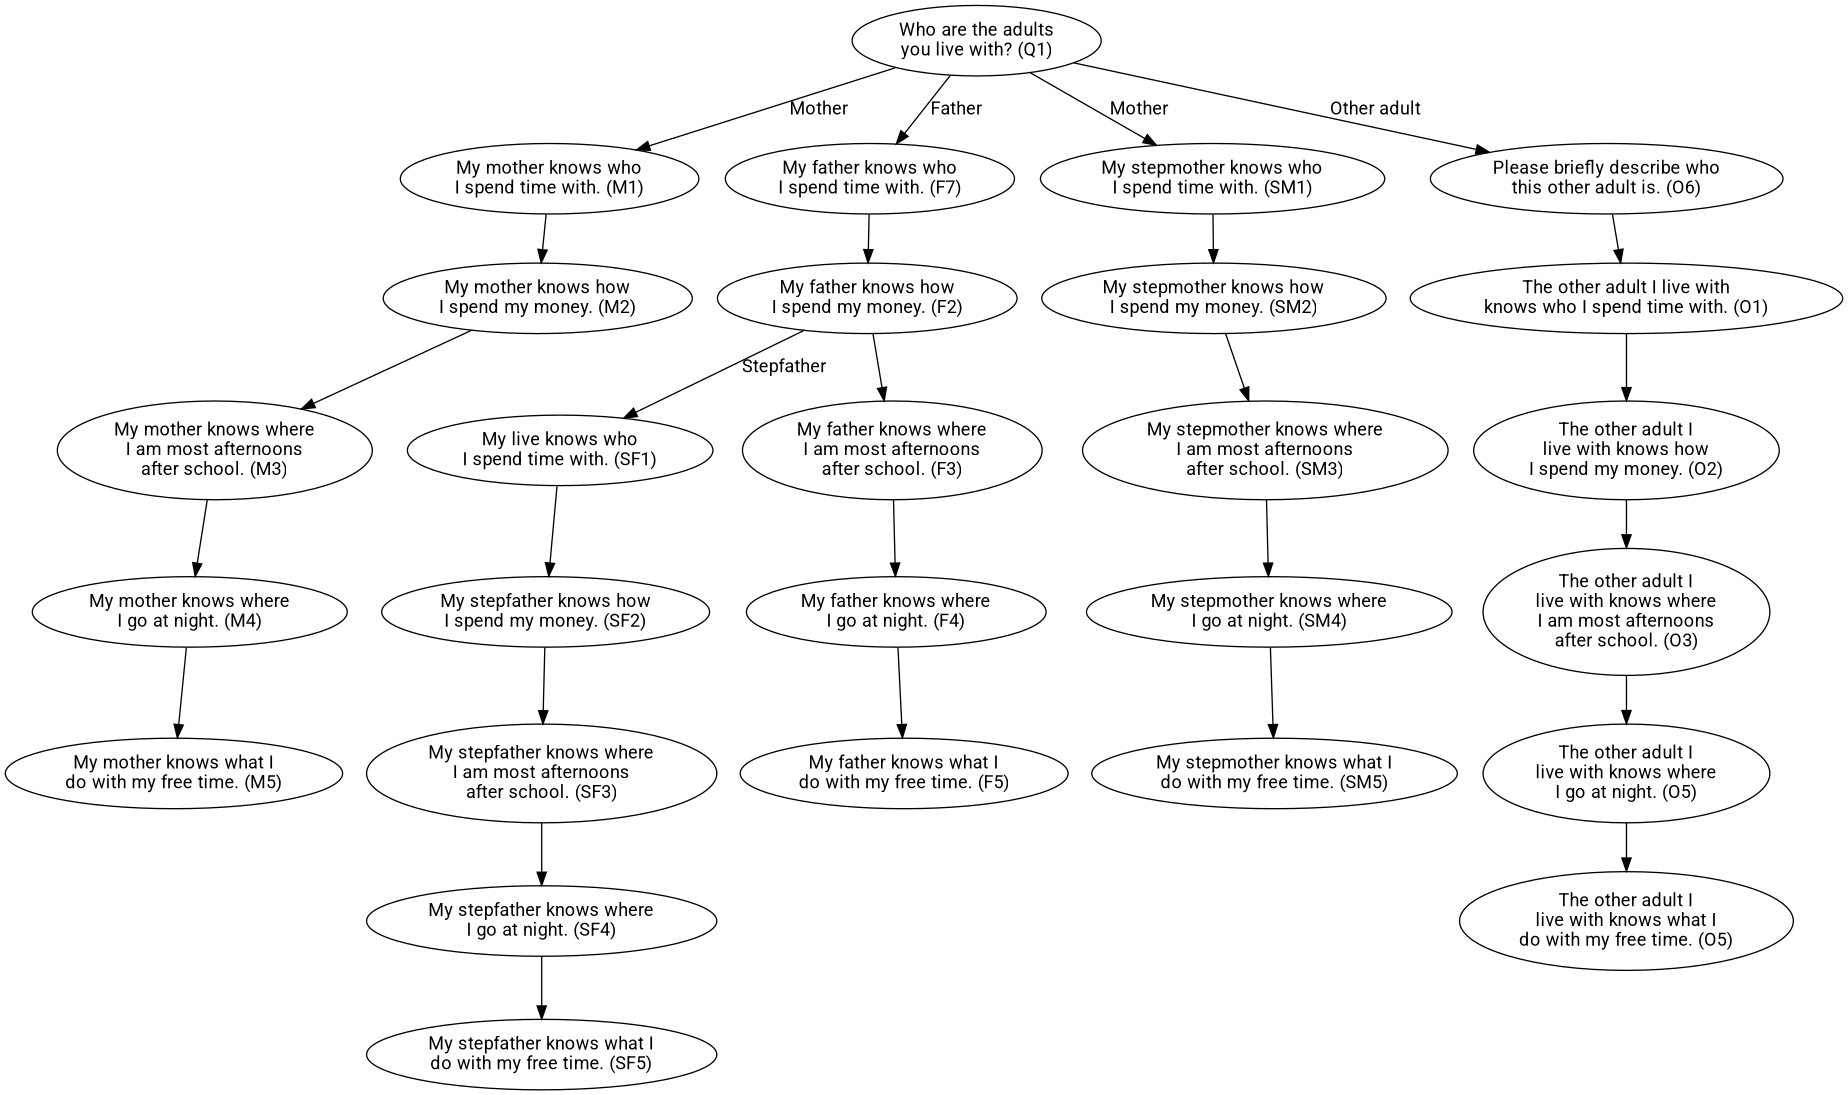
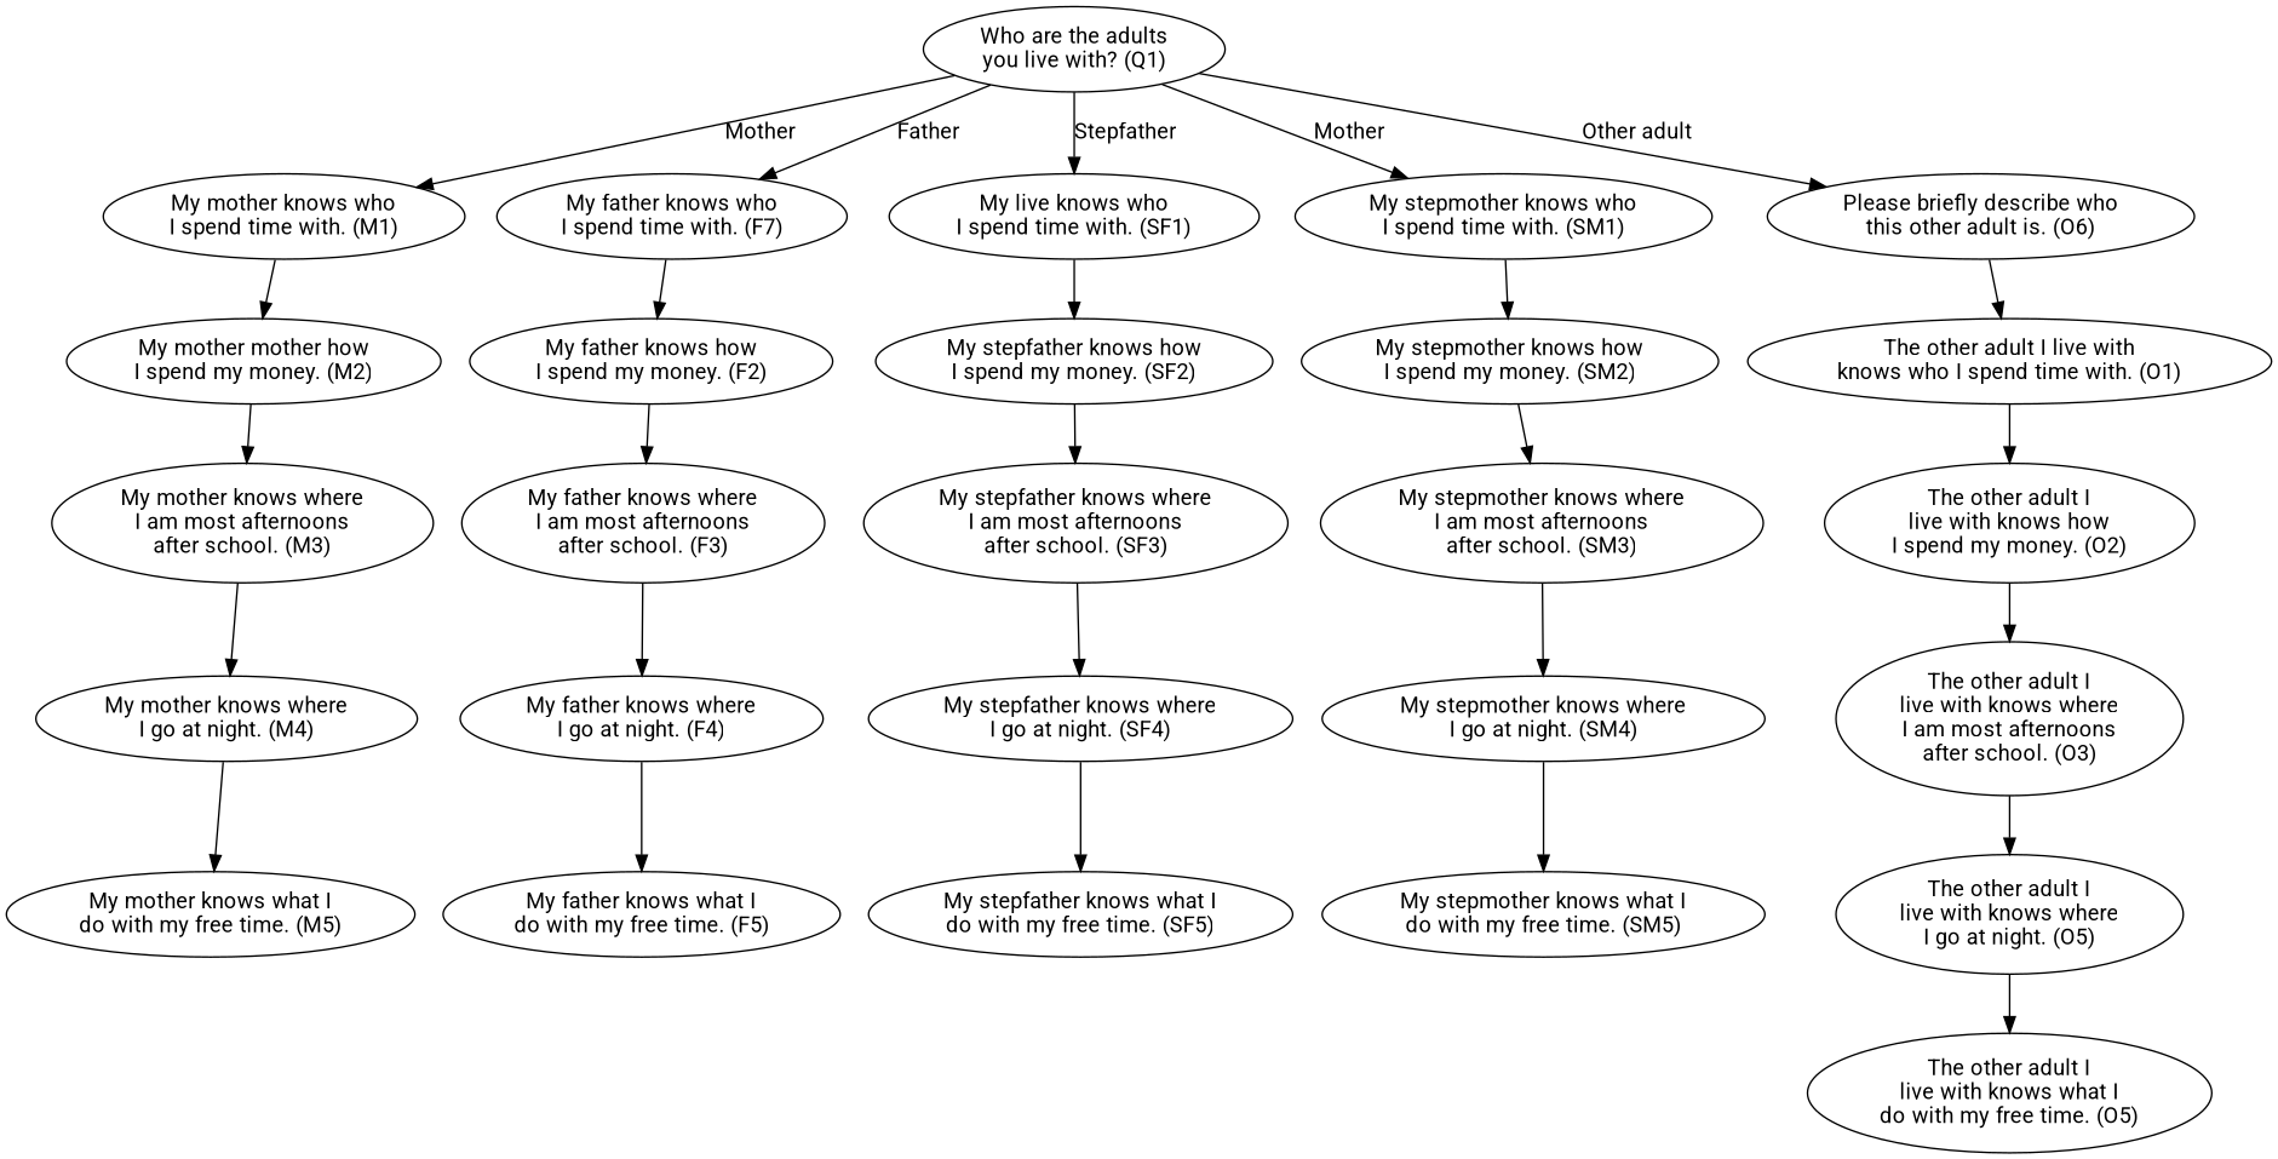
  digraph {
    fontname=Roboto
    node [fontname=Roboto]
    edge [fontname=Roboto]
    n1 [label="Who are the adults\nyou live with? (Q1)"]
    n2 [label="My mother knows who\nI spend time with. (M1)"]
    n3 [label="My father knows who\nI spend time with. (F7)"]
    n4 [label="My live knows who\nI spend time with. (SF1)"]
    n5 [label="My stepmother knows who\nI spend time with. (SM1)"]
    n6 [label="Please briefly describe who\nthis other adult is. (O6)"]
-   n7 [label="My mother knows how\nI spend my money. (M2)"]
+   n7 [label="My mother mother how\nI spend my money. (M2)"]
    n8 [label="My father knows how\nI spend my money. (F2)"]
    n9 [label="My stepfather knows how\nI spend my money. (SF2)"]
    n10 [label="My stepmother knows how\nI spend my money. (SM2)"]
    n11 [label="The other adult I live with\nknows who I spend time with. (O1)"]
    n12 [label="My mother knows where\nI am most afternoons\nafter school. (M3)"]
    n13 [label="My mother knows where\nI go at night. (M4)"]
    n14 [label="My mother knows what I\ndo with my free time. (M5)"]
    n15 [label="My father knows where\nI am most afternoons\nafter school. (F3)"]
    n16 [label="My father knows where\nI go at night. (F4)"]
    n17 [label="My father knows what I\ndo with my free time. (F5)"]
    n18 [label="My stepfather knows where\nI am most afternoons\nafter school. (SF3)"]
    n19 [label="My stepfather knows where\nI go at night. (SF4)"]
    n20 [label="My stepfather knows what I\ndo with my free time. (SF5)"]
    n21 [label="My stepmother knows where\nI am most afternoons\nafter school. (SM3)"]
    n22 [label="My stepmother knows where\nI go at night. (SM4)"]
    n23 [label="My stepmother knows what I\ndo with my free time. (SM5)"]
    n24 [label="The other adult I\nlive with knows how\nI spend my money. (O2)"]
    n25 [label="The other adult I\nlive with knows where\nI am most afternoons\nafter school. (O3)"]
    n26 [label="The other adult I\nlive with knows where\nI go at night. (O5)"]
    n27 [label="The other adult I\nlive with knows what I\ndo with my free time. (O5)"]
    n1 -> n2 [label=Mother]
    n1 -> n3 [label=Father]
-   n8 -> n4 [label=Stepfather]
+   n1 -> n4 [label=Stepfather]
    n1 -> n5 [label=Mother]
    n1 -> n6 [label="Other adult"]
    n2 -> n7
    n3 -> n8
    n4 -> n9
    n5 -> n10
    n6 -> n11
    n7 -> n12
    n8 -> n15
    n9 -> n18
    n10 -> n21
    n11 -> n24
    n12 -> n13
    n13 -> n14
    n15 -> n16
    n16 -> n17
    n18 -> n19
    n19 -> n20
    n21 -> n22
    n22 -> n23
    n24 -> n25
    n25 -> n26
    n26 -> n27
  }
